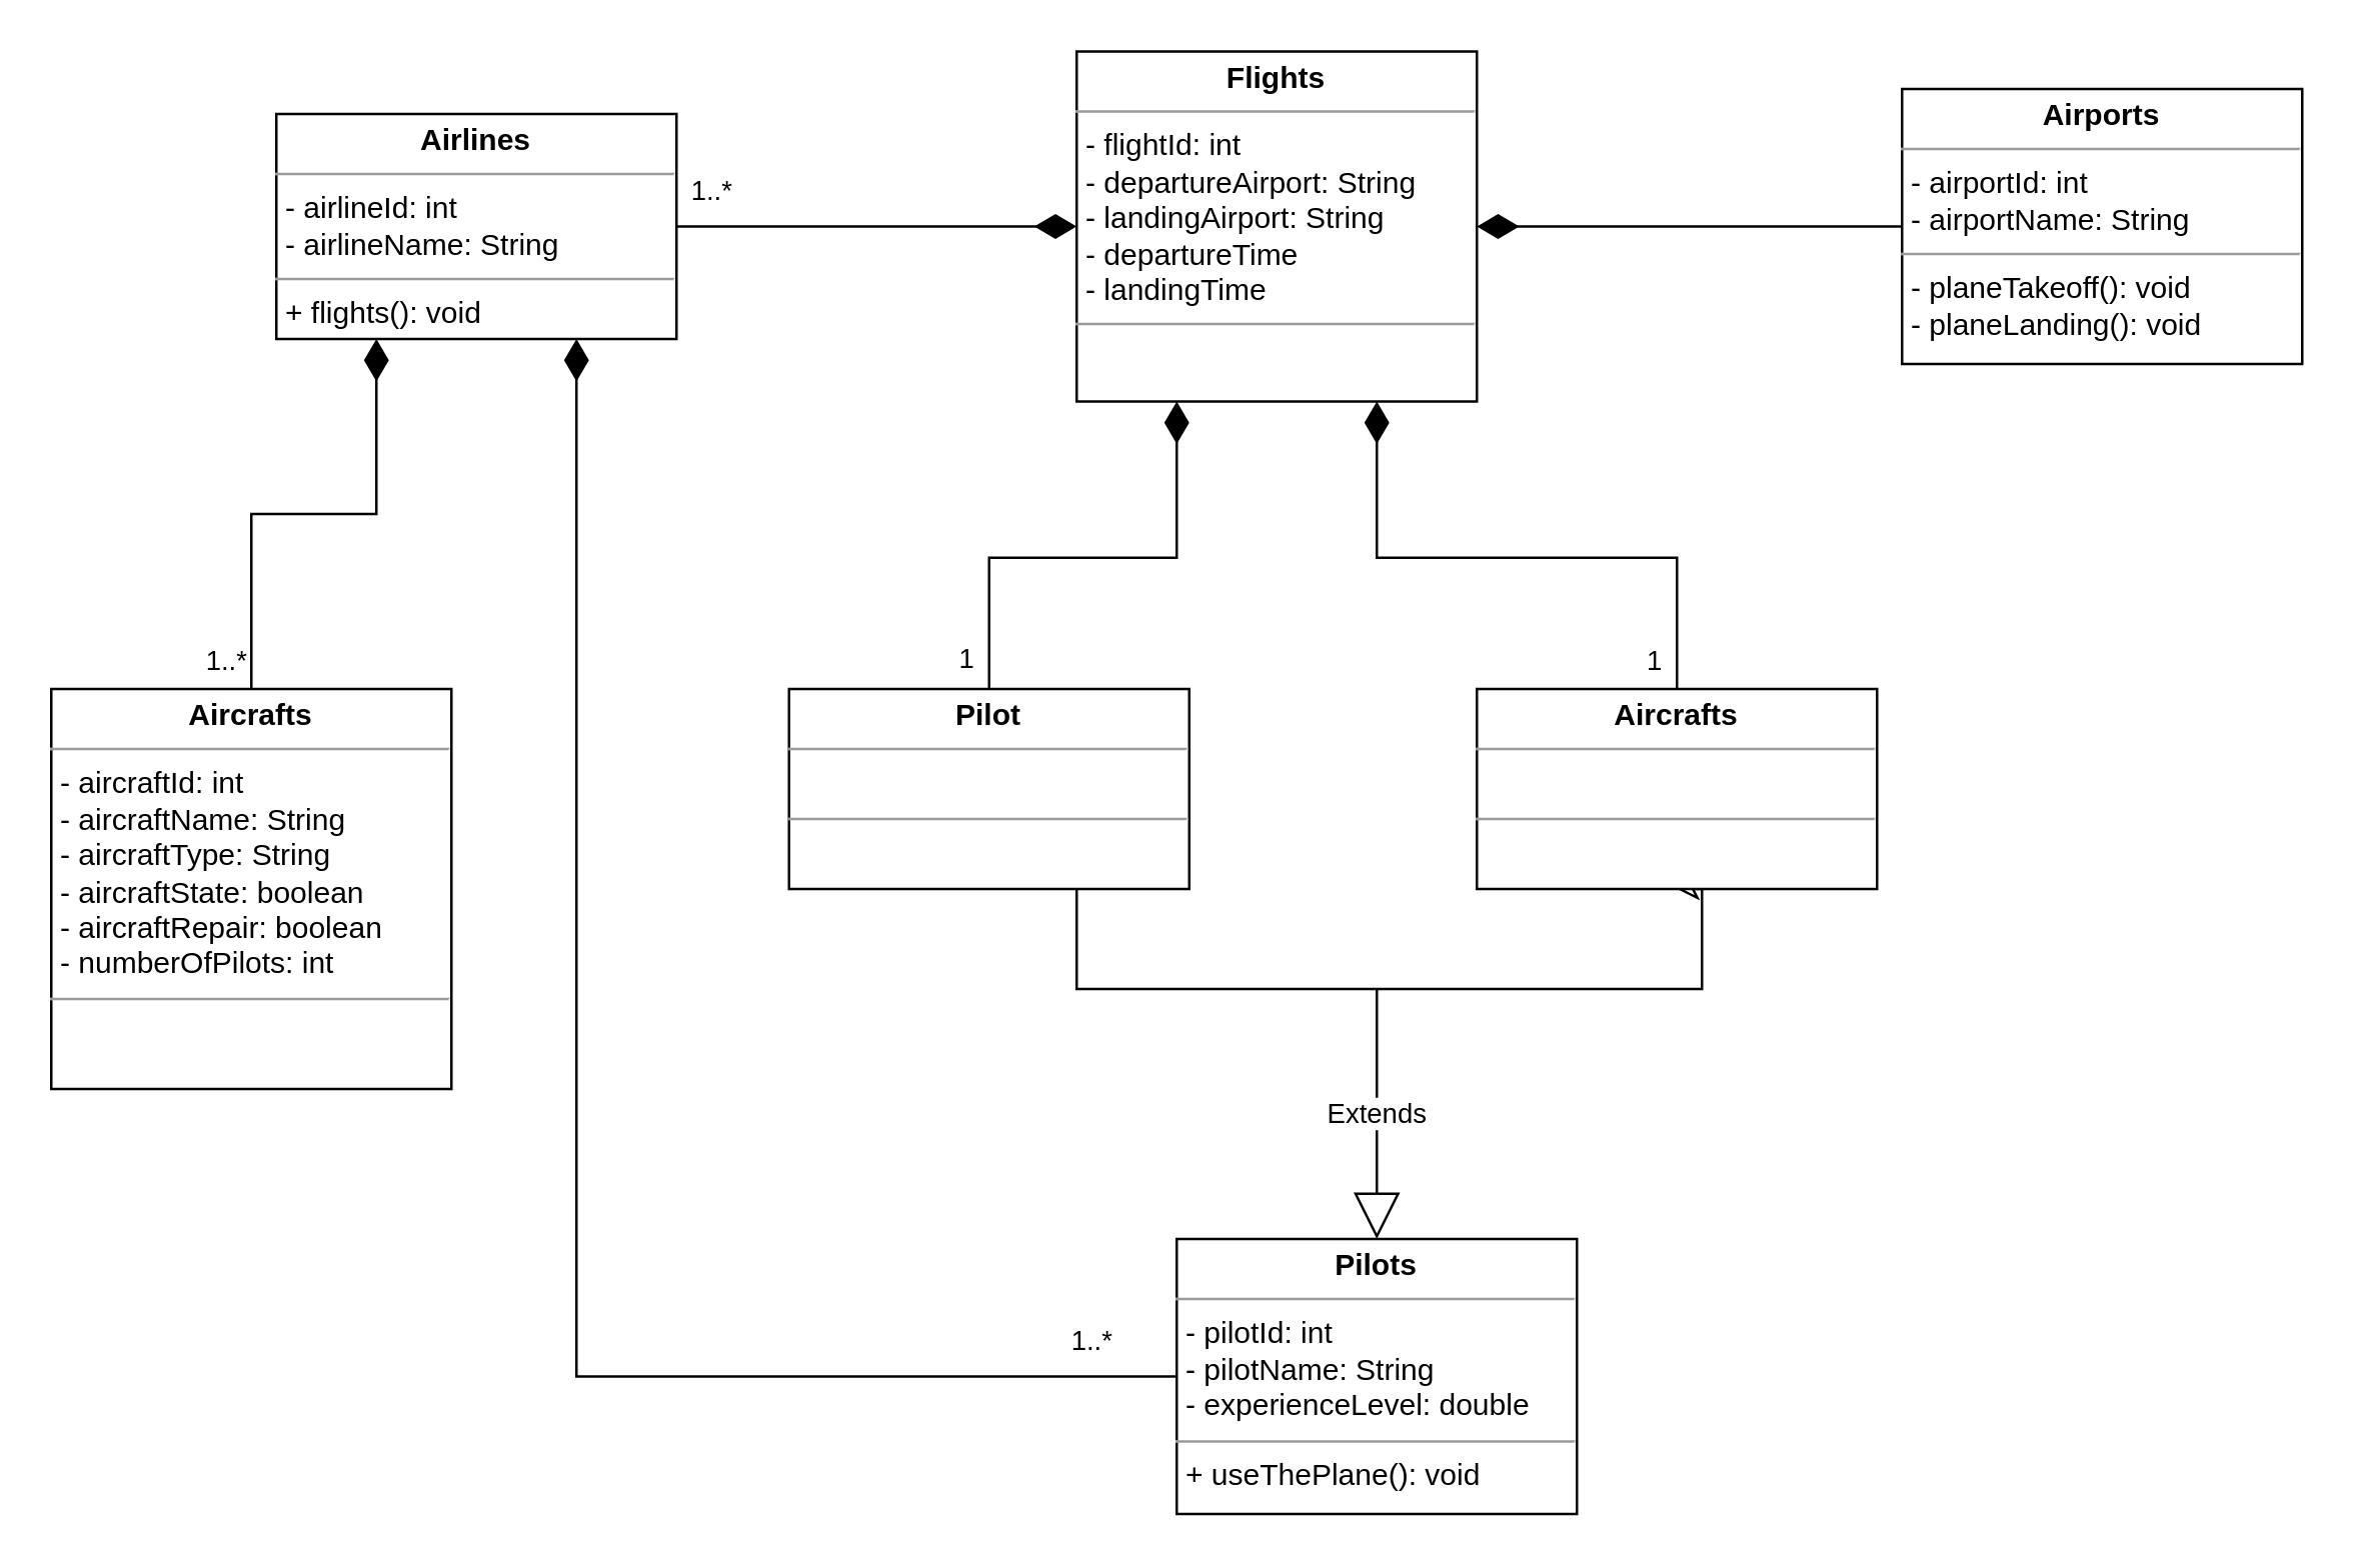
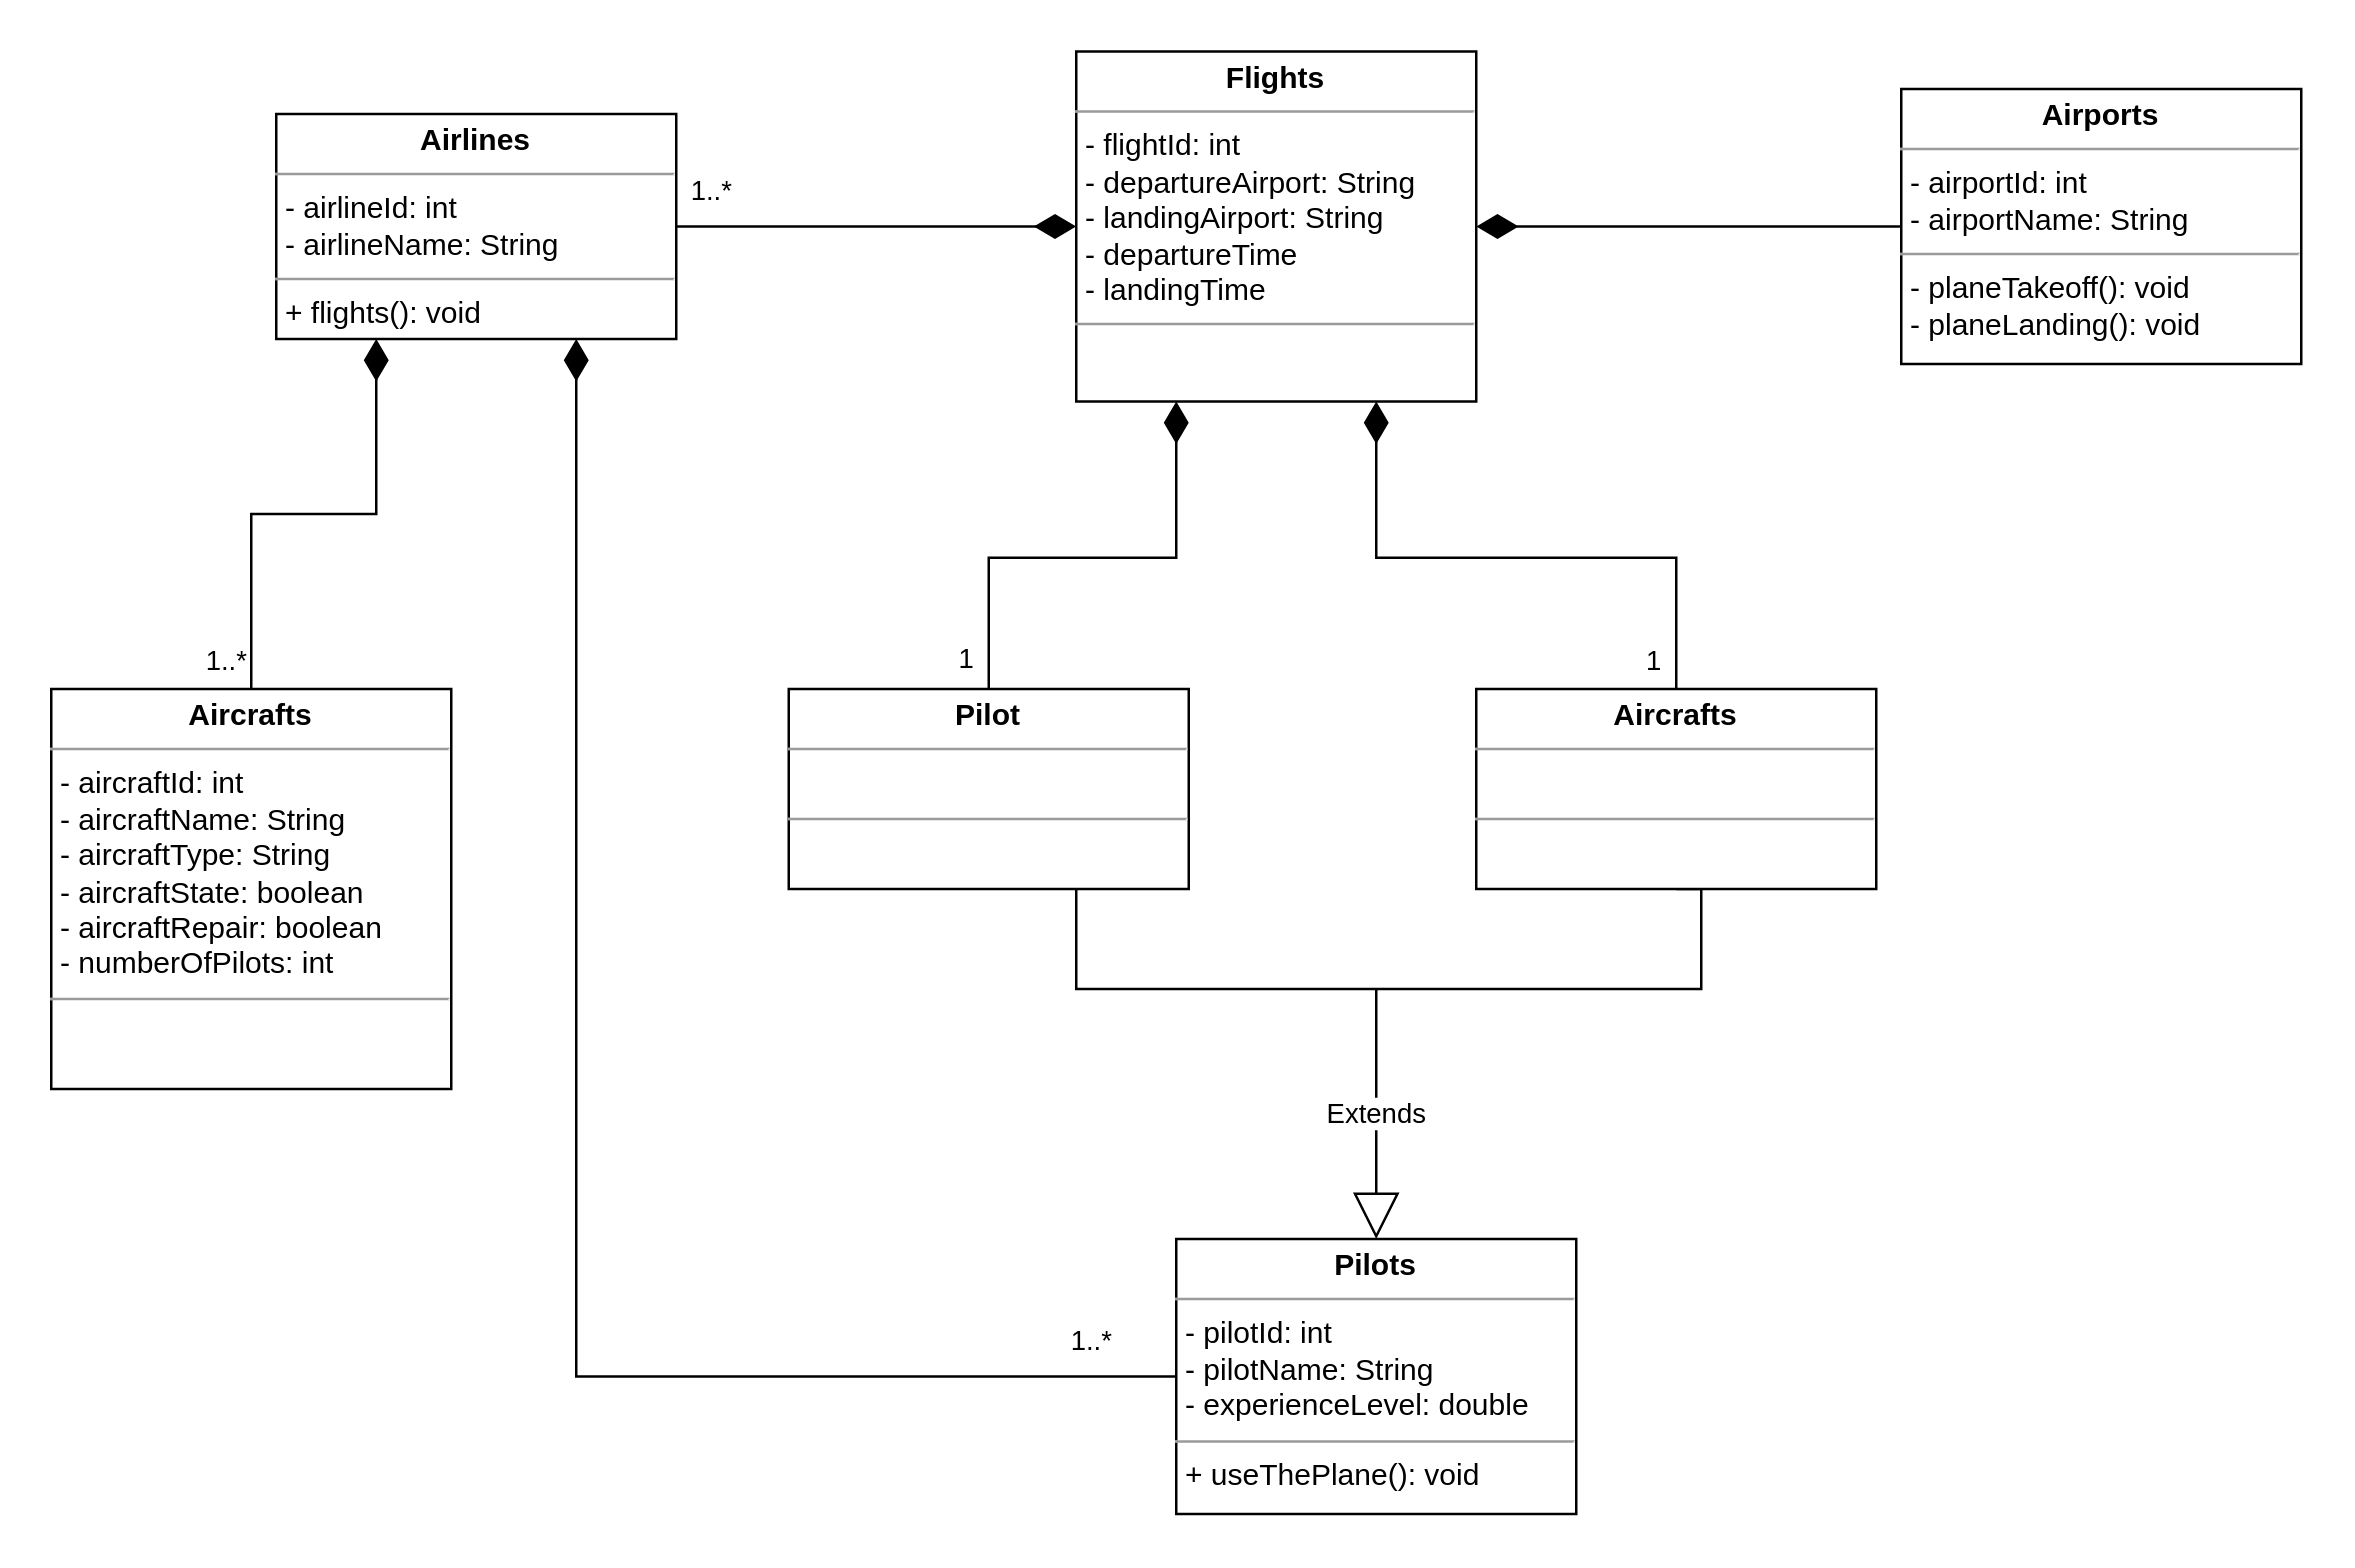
  <mxCell id="0" />
  <mxCell id="1" parent="0" />
  <mxCell id="2" value="&lt;p style=&quot;margin:0px;margin-top:4px;text-align:center;&quot;&gt;&lt;b&gt;F&lt;/b&gt;&lt;b style=&quot;background-color: initial;&quot;&gt;lights&lt;/b&gt;&lt;/p&gt;&lt;hr size=&quot;1&quot;&gt;&lt;p style=&quot;margin:0px;margin-left:4px;&quot;&gt;- flightId: int&lt;/p&gt;&lt;p style=&quot;margin:0px;margin-left:4px;&quot;&gt;-&amp;nbsp;departureAirport: String&lt;/p&gt;&lt;p style=&quot;margin:0px;margin-left:4px;&quot;&gt;-&amp;nbsp;landingAirport: String&lt;/p&gt;&lt;p style=&quot;margin:0px;margin-left:4px;&quot;&gt;- departureTime&lt;/p&gt;&lt;p style=&quot;margin:0px;margin-left:4px;&quot;&gt;- landingTime&lt;/p&gt;&lt;hr size=&quot;1&quot;&gt;&lt;p style=&quot;margin:0px;margin-left:4px;&quot;&gt;&amp;nbsp;&lt;/p&gt;" style="verticalAlign=top;align=left;overflow=fill;fontSize=12;fontFamily=Helvetica;html=1;whiteSpace=wrap;" vertex="1" parent="1"><mxGeometry x="430" y="20" width="160" height="140" as="geometry" /></mxCell>
  <mxCell id="3" style="edgeStyle=orthogonalEdgeStyle;rounded=0;orthogonalLoop=1;jettySize=auto;html=1;endArrow=diamondThin;endFill=1;entryX=0;entryY=0.5;entryDx=0;entryDy=0;endSize=14;" edge="1" parent="1" source="5" target="2"><mxGeometry relative="1" as="geometry"><mxPoint x="440" y="33" as="targetPoint" /></mxGeometry></mxCell>
  <mxCell id="4" value="1..*" style="edgeLabel;html=1;align=center;verticalAlign=middle;resizable=0;points=[];" connectable="0" vertex="1" parent="3"><mxGeometry x="-0.844" y="-1" relative="1" as="geometry"><mxPoint x="1" y="-16" as="offset" /></mxGeometry></mxCell>
  <mxCell id="5" value="&lt;p style=&quot;margin:0px;margin-top:4px;text-align:center;&quot;&gt;&lt;b&gt;Airlines&lt;/b&gt;&lt;br&gt;&lt;/p&gt;&lt;hr size=&quot;1&quot;&gt;&lt;p style=&quot;margin:0px;margin-left:4px;&quot;&gt;- airlineId: int&lt;/p&gt;&lt;p style=&quot;margin:0px;margin-left:4px;&quot;&gt;-&amp;nbsp;airlineName: String&lt;/p&gt;&lt;hr size=&quot;1&quot;&gt;&lt;p style=&quot;margin:0px;margin-left:4px;&quot;&gt;+ flights(): void&lt;/p&gt;" style="verticalAlign=top;align=left;overflow=fill;fontSize=12;fontFamily=Helvetica;html=1;whiteSpace=wrap;" vertex="1" parent="1"><mxGeometry x="110" y="45" width="160" height="90" as="geometry" /></mxCell>
  <mxCell id="6" value="&lt;p style=&quot;margin:0px;margin-top:4px;text-align:center;&quot;&gt;&lt;b&gt;Aircrafts&lt;/b&gt;&lt;br&gt;&lt;/p&gt;&lt;hr size=&quot;1&quot;&gt;&lt;p style=&quot;margin:0px;margin-left:4px;&quot;&gt;- aircraftId: int&lt;/p&gt;&lt;p style=&quot;border-color: var(--border-color); margin: 0px 0px 0px 4px;&quot;&gt;-&amp;nbsp;aircraftName: String&lt;/p&gt;&lt;p style=&quot;border-color: var(--border-color); margin: 0px 0px 0px 4px;&quot;&gt;-&amp;nbsp;aircraftType: String&lt;/p&gt;&lt;p style=&quot;border-color: var(--border-color); margin: 0px 0px 0px 4px;&quot;&gt;-&amp;nbsp;aircraftState: boolean&lt;/p&gt;&lt;p style=&quot;border-color: var(--border-color); margin: 0px 0px 0px 4px;&quot;&gt;-&amp;nbsp;aircraftRepair: boolean&amp;nbsp;&lt;/p&gt;&lt;p style=&quot;border-color: var(--border-color); margin: 0px 0px 0px 4px;&quot;&gt;-&amp;nbsp;numberOfPilots: int&lt;/p&gt;&lt;hr size=&quot;1&quot;&gt;&lt;p style=&quot;margin:0px;margin-left:4px;&quot;&gt;&amp;nbsp;&lt;/p&gt;" style="verticalAlign=top;align=left;overflow=fill;fontSize=12;fontFamily=Helvetica;html=1;whiteSpace=wrap;" vertex="1" parent="1"><mxGeometry x="20" y="275" width="160" height="160" as="geometry" /></mxCell>
  <mxCell id="7" style="edgeStyle=orthogonalEdgeStyle;rounded=0;orthogonalLoop=1;jettySize=auto;html=1;endArrow=diamondThin;endFill=1;endSize=14;entryX=0.75;entryY=1;entryDx=0;entryDy=0;" edge="1" parent="1" source="9" target="5"><mxGeometry relative="1" as="geometry" /></mxCell>
  <mxCell id="8" value="1..*" style="edgeLabel;html=1;align=center;verticalAlign=middle;resizable=0;points=[];" connectable="0" vertex="1" parent="7"><mxGeometry x="-0.875" y="-2" relative="1" as="geometry"><mxPoint x="6" y="-13" as="offset" /></mxGeometry></mxCell>
  <mxCell id="9" value="&lt;p style=&quot;margin:0px;margin-top:4px;text-align:center;&quot;&gt;&lt;b&gt;Pilots&lt;/b&gt;&lt;/p&gt;&lt;hr size=&quot;1&quot;&gt;&lt;p style=&quot;margin:0px;margin-left:4px;&quot;&gt;- pilotId: int&lt;/p&gt;&lt;p style=&quot;margin:0px;margin-left:4px;&quot;&gt;- pilotName: String&lt;/p&gt;&lt;p style=&quot;margin:0px;margin-left:4px;&quot;&gt;- experienceLevel: double&lt;br&gt;&lt;/p&gt;&lt;hr size=&quot;1&quot;&gt;&lt;p style=&quot;margin:0px;margin-left:4px;&quot;&gt;+ useThePlane(): void&lt;/p&gt;" style="verticalAlign=top;align=left;overflow=fill;fontSize=12;fontFamily=Helvetica;html=1;whiteSpace=wrap;" vertex="1" parent="1"><mxGeometry x="470" y="495" width="160" height="110" as="geometry" /></mxCell>
- <mxCell id="10" style="edgeStyle=orthogonalEdgeStyle;rounded=0;orthogonalLoop=1;jettySize=auto;html=1;entryX=0.5;entryY=1;entryDx=0;entryDy=0;endArrow=classic;endFill=0;" edge="1" parent="1" source="13" target="16"><mxGeometry relative="1" as="geometry"><Array as="points"><mxPoint x="430" y="395" /><mxPoint x="680" y="395" /></Array></mxGeometry></mxCell>
+ <mxCell id="10" style="edgeStyle=orthogonalEdgeStyle;rounded=0;orthogonalLoop=1;jettySize=auto;html=1;entryX=0.5;entryY=1;entryDx=0;entryDy=0;endArrow=none;endFill=0;" edge="1" parent="1" source="13" target="16"><mxGeometry relative="1" as="geometry"><Array as="points"><mxPoint x="430" y="395" /><mxPoint x="680" y="395" /></Array></mxGeometry></mxCell>
  <mxCell id="11" style="edgeStyle=orthogonalEdgeStyle;rounded=0;orthogonalLoop=1;jettySize=auto;html=1;entryX=0.25;entryY=1;entryDx=0;entryDy=0;endArrow=diamondThin;endFill=1;endSize=14;" edge="1" parent="1" source="13" target="2"><mxGeometry relative="1" as="geometry" /></mxCell>
  <mxCell id="12" value="1" style="edgeLabel;html=1;align=center;verticalAlign=middle;resizable=0;points=[];" connectable="0" vertex="1" parent="11"><mxGeometry x="-0.806" y="3" relative="1" as="geometry"><mxPoint x="-7" y="5" as="offset" /></mxGeometry></mxCell>
  <mxCell id="13" value="&lt;p style=&quot;margin:0px;margin-top:4px;text-align:center;&quot;&gt;&lt;b&gt;Pilot&lt;/b&gt;&lt;/p&gt;&lt;hr size=&quot;1&quot;&gt;&lt;p style=&quot;margin:0px;margin-left:4px;&quot;&gt;&amp;nbsp;&lt;/p&gt;&lt;hr size=&quot;1&quot;&gt;&lt;p style=&quot;margin:0px;margin-left:4px;&quot;&gt;&amp;nbsp;&lt;/p&gt;" style="verticalAlign=top;align=left;overflow=fill;fontSize=12;fontFamily=Helvetica;html=1;whiteSpace=wrap;" vertex="1" parent="1"><mxGeometry x="315" y="275" width="160" height="80" as="geometry" /></mxCell>
  <mxCell id="14" style="edgeStyle=orthogonalEdgeStyle;rounded=0;orthogonalLoop=1;jettySize=auto;html=1;entryX=0.75;entryY=1;entryDx=0;entryDy=0;endSize=14;endArrow=diamondThin;endFill=1;" edge="1" parent="1" source="16" target="2"><mxGeometry relative="1" as="geometry" /></mxCell>
  <mxCell id="15" value="1" style="edgeLabel;html=1;align=center;verticalAlign=middle;resizable=0;points=[];" connectable="0" vertex="1" parent="14"><mxGeometry x="-0.894" y="-2" relative="1" as="geometry"><mxPoint x="-12" as="offset" /></mxGeometry></mxCell>
  <mxCell id="16" value="&lt;p style=&quot;margin:0px;margin-top:4px;text-align:center;&quot;&gt;&lt;b&gt;Aircrafts&lt;/b&gt;&lt;/p&gt;&lt;hr size=&quot;1&quot;&gt;&lt;p style=&quot;margin:0px;margin-left:4px;&quot;&gt;&amp;nbsp;&lt;/p&gt;&lt;hr size=&quot;1&quot;&gt;&lt;p style=&quot;margin:0px;margin-left:4px;&quot;&gt;&amp;nbsp;&lt;/p&gt;" style="verticalAlign=top;align=left;overflow=fill;fontSize=12;fontFamily=Helvetica;html=1;whiteSpace=wrap;" vertex="1" parent="1"><mxGeometry x="590" y="275" width="160" height="80" as="geometry" /></mxCell>
  <mxCell id="17" value="Extends" style="endArrow=block;endSize=16;endFill=0;html=1;rounded=0;entryX=0.5;entryY=0;entryDx=0;entryDy=0;" edge="1" parent="1" target="9"><mxGeometry width="160" relative="1" as="geometry"><mxPoint x="550" y="395" as="sourcePoint" /><mxPoint x="960" y="295" as="targetPoint" /></mxGeometry></mxCell>
  <mxCell id="18" value="" style="endArrow=none;html=1;endSize=12;startArrow=diamondThin;startSize=14;startFill=1;edgeStyle=orthogonalEdgeStyle;align=left;verticalAlign=bottom;rounded=0;exitX=0.25;exitY=1;exitDx=0;exitDy=0;entryX=0.5;entryY=0;entryDx=0;entryDy=0;endFill=0;" edge="1" parent="1" source="5" target="6"><mxGeometry x="-0.857" y="10" relative="1" as="geometry"><mxPoint x="140" y="195" as="sourcePoint" /><mxPoint x="300" y="195" as="targetPoint" /><mxPoint as="offset" /></mxGeometry></mxCell>
  <mxCell id="19" value="1..*" style="edgeLabel;html=1;align=center;verticalAlign=middle;resizable=0;points=[];" connectable="0" vertex="1" parent="18"><mxGeometry x="-0.679" y="1" relative="1" as="geometry"><mxPoint x="-62" y="98" as="offset" /></mxGeometry></mxCell>
  <mxCell id="20" style="edgeStyle=orthogonalEdgeStyle;rounded=0;orthogonalLoop=1;jettySize=auto;html=1;endArrow=diamondThin;endFill=1;endSize=14;" edge="1" parent="1" source="21" target="2"><mxGeometry relative="1" as="geometry" /></mxCell>
  <mxCell id="21" value="&lt;p style=&quot;margin:0px;margin-top:4px;text-align:center;&quot;&gt;&lt;b&gt;Airports&lt;/b&gt;&lt;br&gt;&lt;/p&gt;&lt;hr size=&quot;1&quot;&gt;&lt;p style=&quot;margin:0px;margin-left:4px;&quot;&gt;- airportId: int&lt;/p&gt;&lt;p style=&quot;margin:0px;margin-left:4px;&quot;&gt;- airportName: String&lt;/p&gt;&lt;hr size=&quot;1&quot;&gt;&lt;p style=&quot;margin:0px;margin-left:4px;&quot;&gt;- planeTakeoff(): void&lt;/p&gt;&lt;p style=&quot;margin:0px;margin-left:4px;&quot;&gt;- planeLanding(): void&lt;/p&gt;" style="verticalAlign=top;align=left;overflow=fill;fontSize=12;fontFamily=Helvetica;html=1;whiteSpace=wrap;" vertex="1" parent="1"><mxGeometry x="760" y="35" width="160" height="110" as="geometry" /></mxCell>
